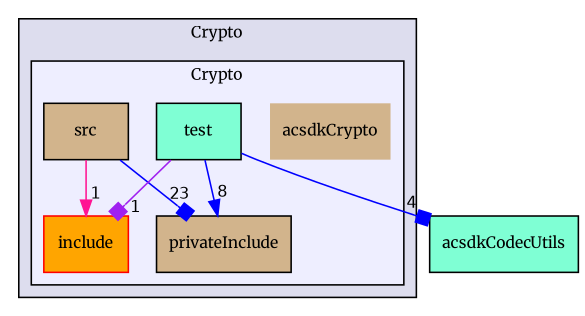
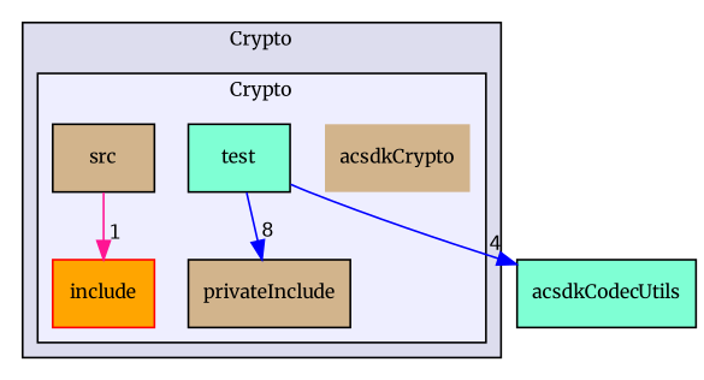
  digraph {
    compound=true
    fontname=Merriweather
    node [fillcolor=tan fontname=Merriweather fontsize=10 shape=box style=filled color=black]
    edge [arrowhead=normal color=blue fontname=Merriweather headlabel=1 labeldistance=1.5 labelfontname=Helvetica labelfontsize=10]
    n1 [label=acsdkCrypto shape=plaintext color=""]
    n2 [color=red fillcolor=orange label=include]
    n3 [label=privateInclude]
    n4 [label=src]
    n5 [fillcolor=aquamarine label=test]
    n6 [fillcolor=aquamarine label=acsdkCodecUtils]
    subgraph cluster_1 {
      bgcolor="#ddddee"
      fontsize=10
      label=Crypto
      pencolor=black
      subgraph cluster_2 {
        bgcolor="#eeeeff"
        fontsize=10
        label=Crypto
        pencolor=black
        n1
        n2
        n3
        n4
        n5
      }
    }
    n4 -> n2 [color=deeppink]
-   n4 -> n3 [arrowhead=box headlabel=23]
-   n5 -> n2 [arrowhead=box color=purple]
    n5 -> n3 [headlabel=8]
-   n5 -> n6 [arrowhead=box headlabel=4]
+   n5 -> n6 [headlabel=4]
  }
